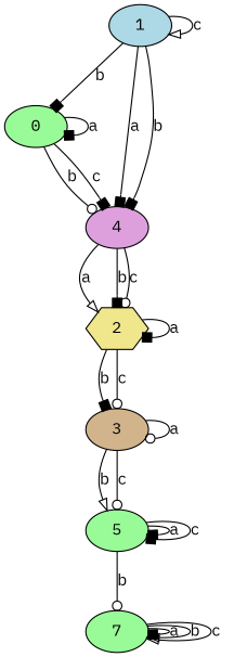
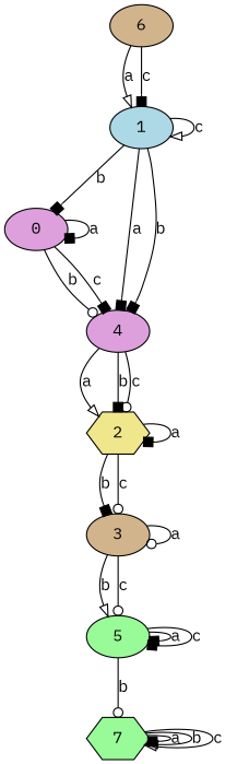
  digraph {
    fontname="IBM Plex Mono"
    node [fillcolor=tan fontname="IBM Plex Mono" shape=ellipse style=filled]
    edge [arrowhead=box fontname="IBM Plex Mono"]
+   n1 [label=6]
    n2 [fillcolor=lightblue label=1]
-   n3 [fillcolor=palegreen label=0]
+   n3 [fillcolor=plum label=0]
    n4 [fillcolor=plum label=4]
    n5 [fillcolor=khaki label=2 shape=hexagon]
    n6 [label=3]
    n7 [fillcolor=palegreen label=5]
-   n8 [fillcolor=palegreen label=7]
+   n8 [fillcolor=palegreen label=7 shape=hexagon]
+   n1 -> n2 [arrowhead=onormal label=a]
+   n1 -> n2 [label=c]
    n2 -> n2 [arrowhead=onormal label=c]
    n2 -> n3 [label=b]
    n2 -> n4 [label=a]
    n2 -> n4 [label=b]
    n3 -> n3 [label=a]
    n3 -> n4 [arrowhead=odot label=b]
    n3 -> n4 [label=c]
    n4 -> n5 [arrowhead=onormal label=a]
    n4 -> n5 [label=b]
    n4 -> n5 [arrowhead=odot label=c]
    n5 -> n5 [label=a]
    n5 -> n6 [label=b]
    n5 -> n6 [arrowhead=odot label=c]
    n6 -> n6 [arrowhead=odot label=a]
    n6 -> n7 [arrowhead=onormal label=b]
    n6 -> n7 [arrowhead=odot label=c]
    n7 -> n7 [label=a]
    n7 -> n7 [label=c]
    n7 -> n8 [arrowhead=odot label=b]
    n8 -> n8 [label=a]
    n8 -> n8 [arrowhead=onormal label=b]
    n8 -> n8 [arrowhead=onormal label=c]
  }
